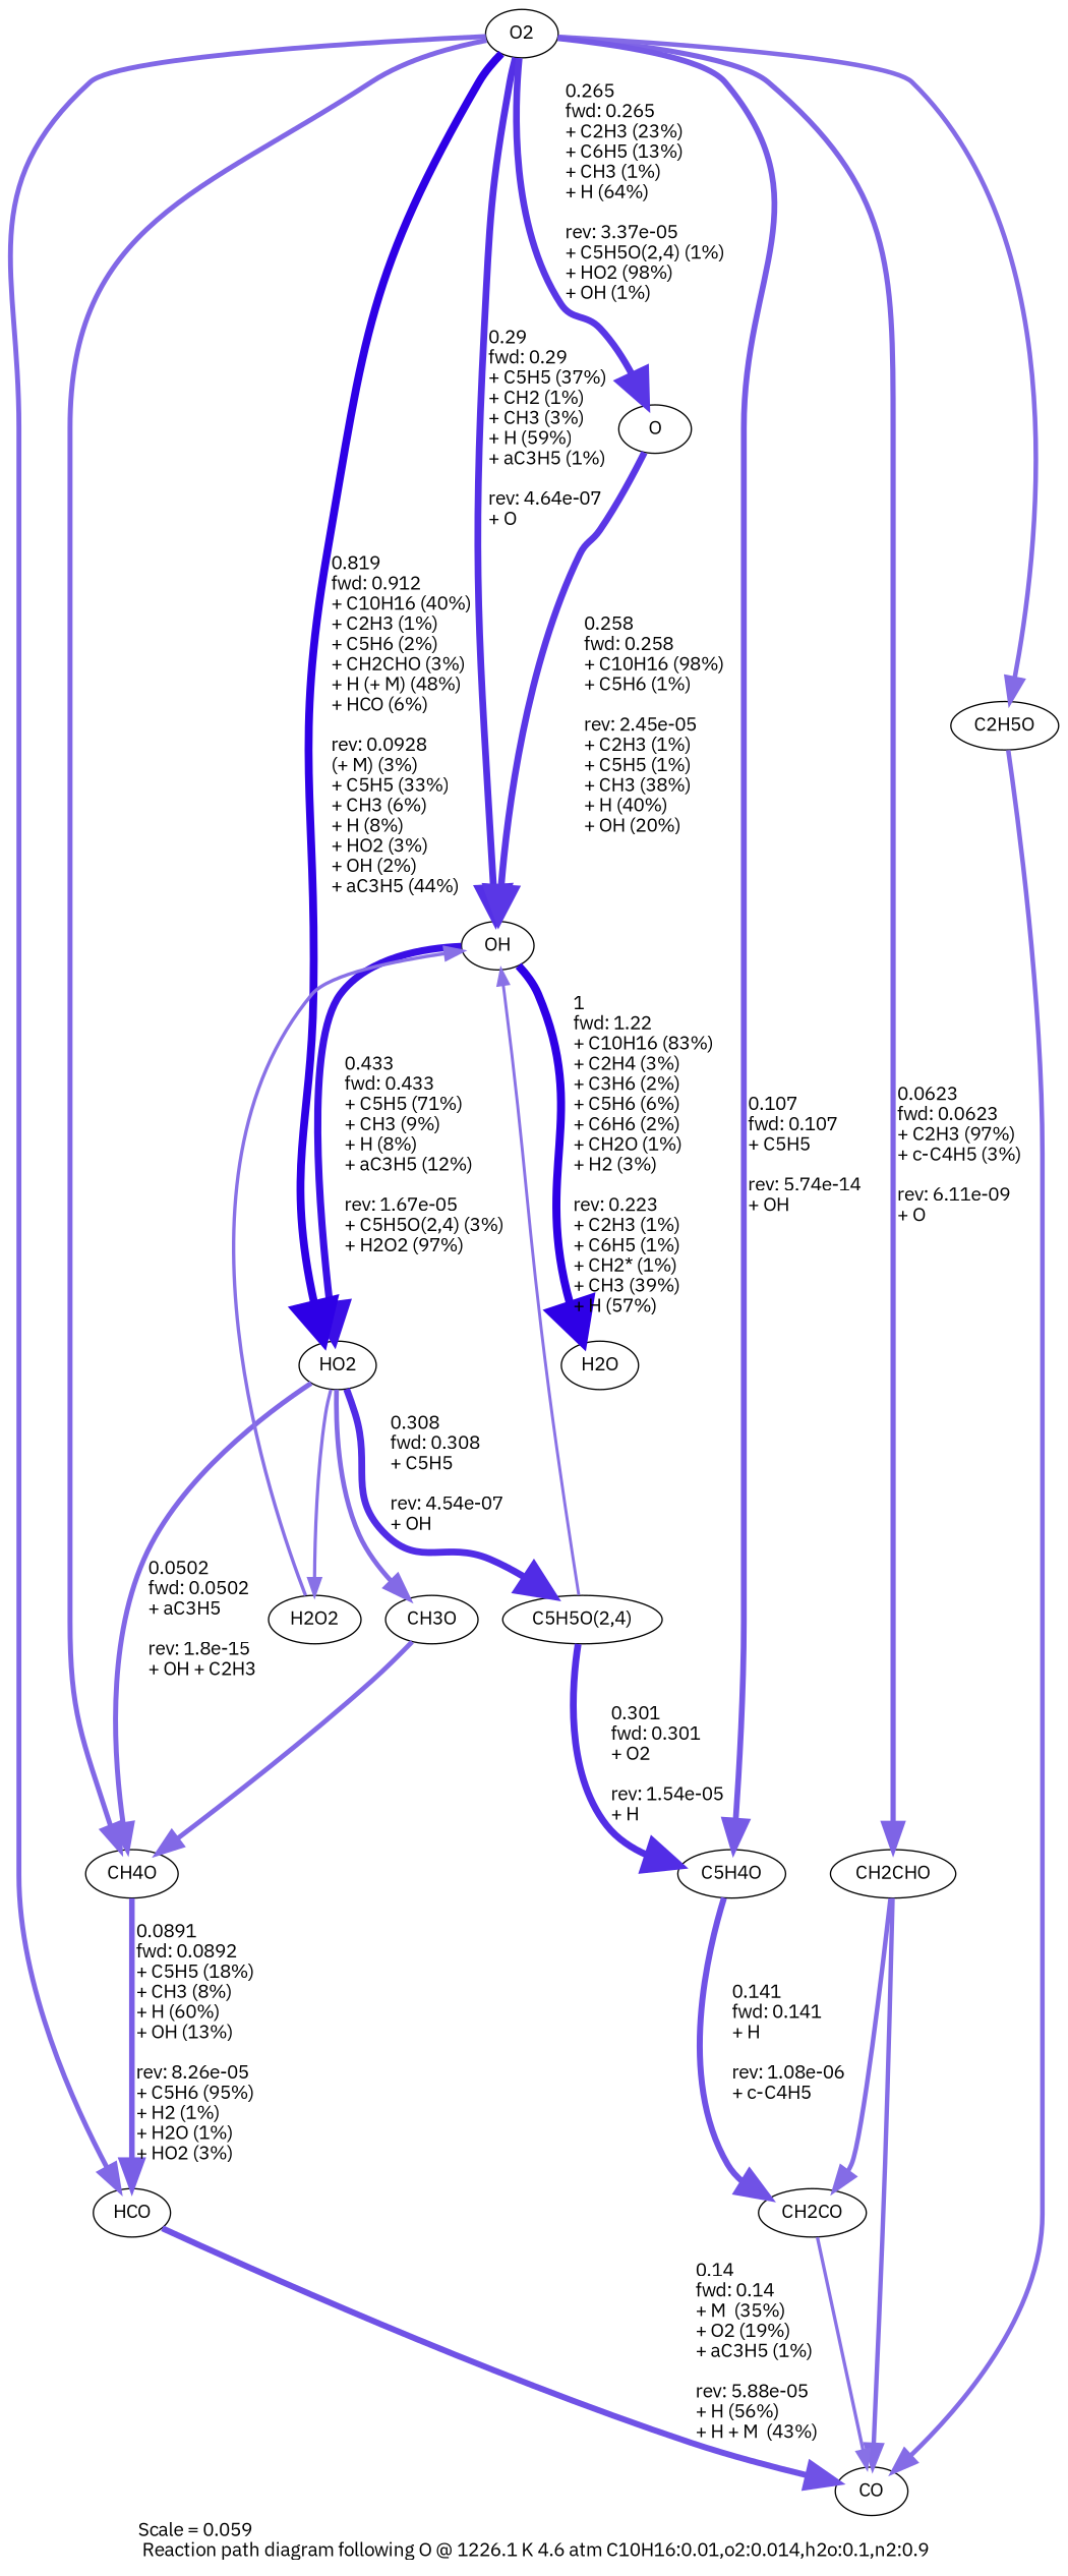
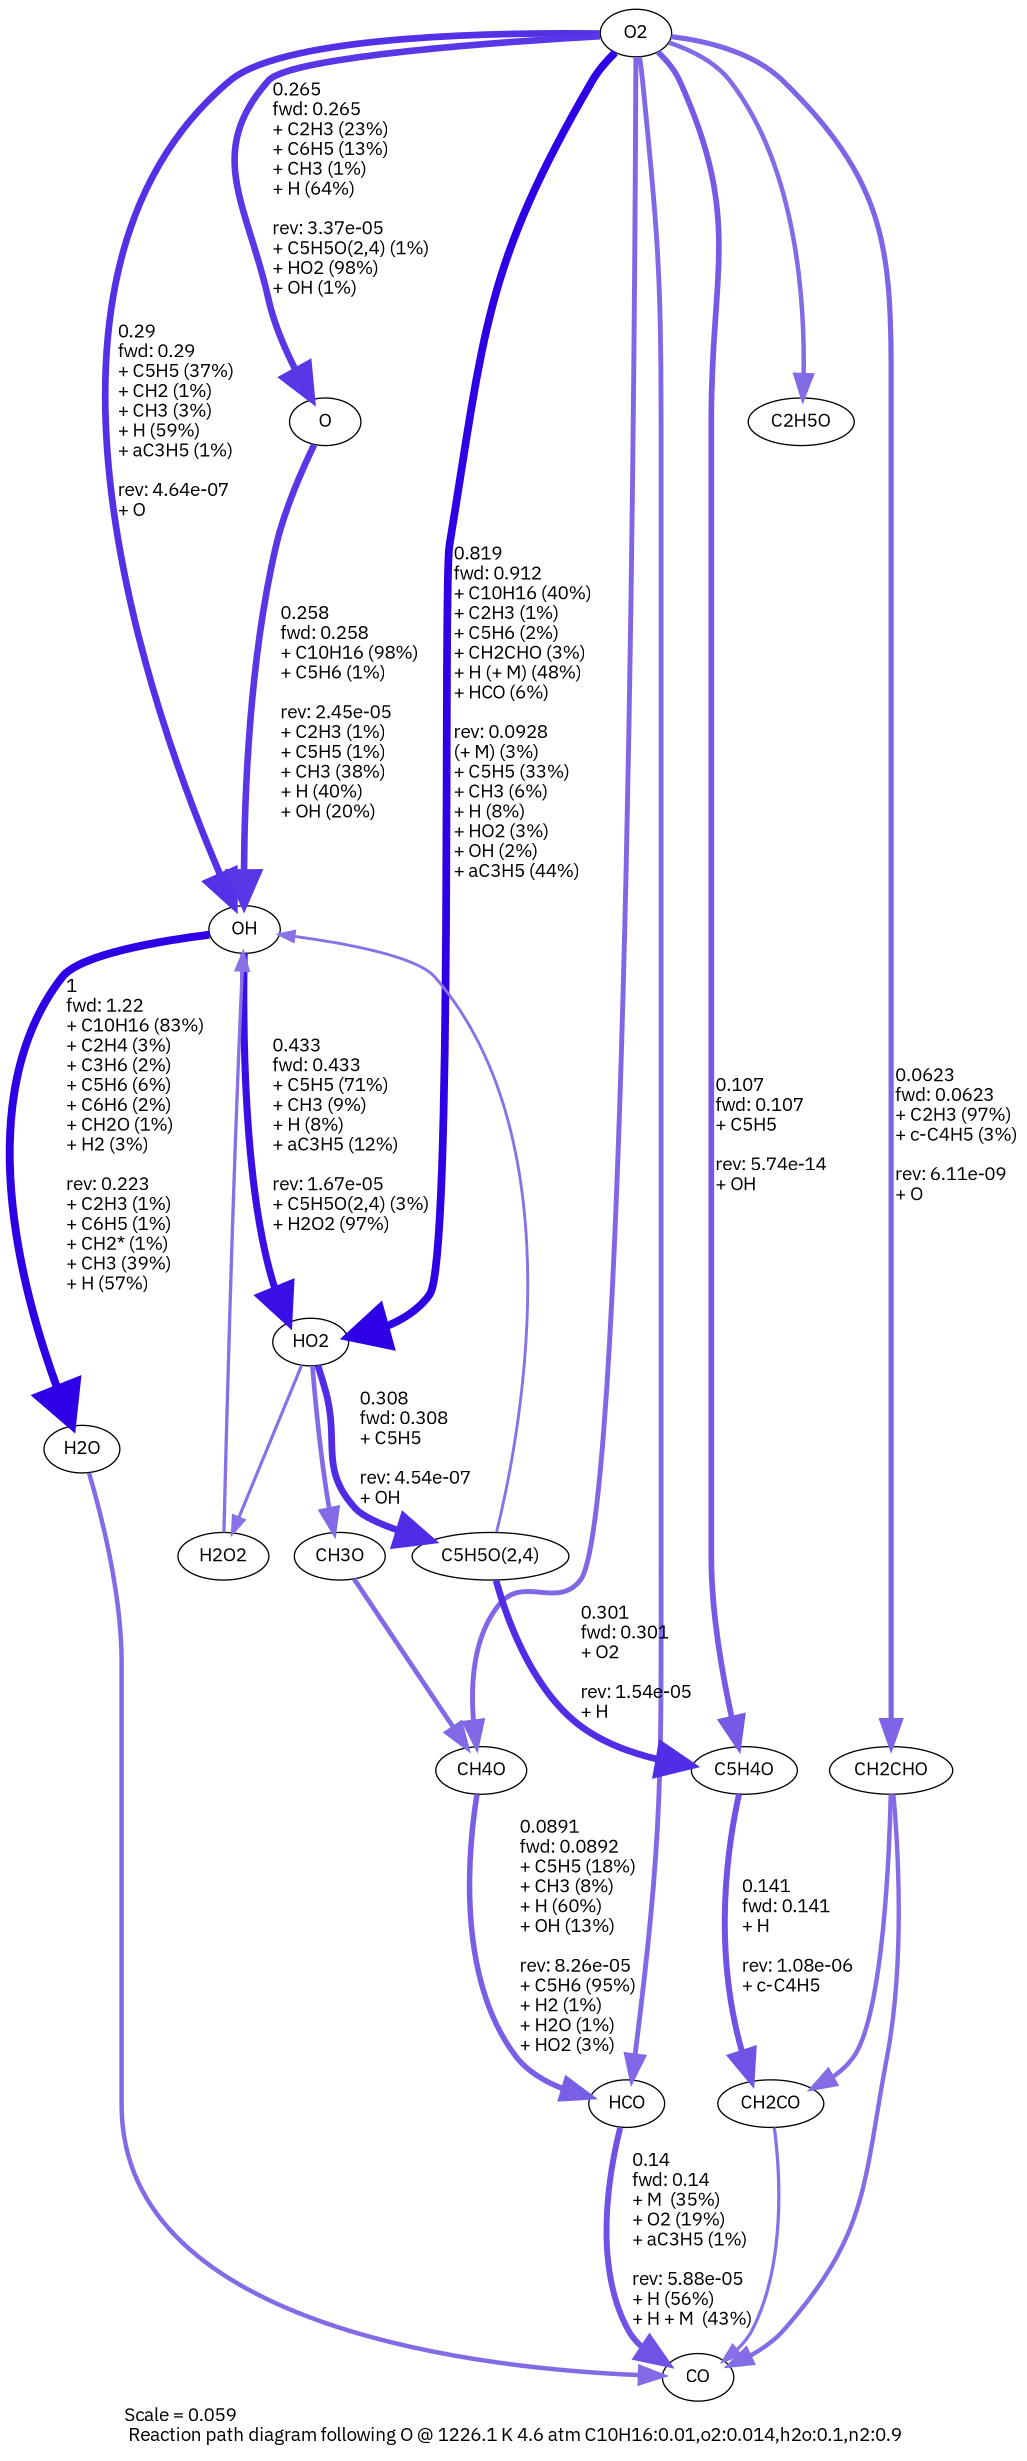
  digraph {
    fontname="IBM Plex Sans"
    label="Scale = 0.059\l Reaction path diagram following O @ 1226.1 K 4.6 atm C10H16:0.01,o2:0.014,h2o:0.1,n2:0.9"
    node [fontname="IBM Plex Sans"]
    edge [arrowsize=2.26 color="0.7, 0.509, 0.9" fontname="IBM Plex Sans" penwidth=4.52]
    n1 [label=OH]
    n2 [label=H2O]
    n3 [label=HO2]
    n4 [label=O2]
    n5 [label=O]
    n6 [label=HCO]
    n7 [label=CH4O]
    n8 [label=CH2CHO]
    n9 [label=C2H5O]
    n10 [label=C5H4O]
    n11 [label=H2O2]
    n12 [label="C5H5O(2,4)"]
    n13 [label=CH3O]
    n14 [label=CO]
    n15 [label=CH2CO]
    n1 -> n2 [arrowsize=3 color="0.7, 1.5, 0.9" label=" 1\l fwd: 1.22\l + C10H16 (83%)\l + C2H4 (3%)\l + C3H6 (2%)\l + C5H6 (6%)\l + C6H6 (2%)\l + CH2O (1%)\l + H2 (3%)\l \l rev: 0.223\l + C2H3 (1%)\l + C6H5 (1%)\l + CH2* (1%)\l + CH3 (39%)\l + H (57%)\l" penwidth=6]
    n1 -> n3 [arrowsize=2.68 color="0.7, 0.933, 0.9" label=" 0.433\l fwd: 0.433\l + C5H5 (71%)\l + CH3 (9%)\l + H (8%)\l + aC3H5 (12%)\l \l rev: 1.67e-05\l + C5H5O(2,4) (3%)\l + H2O2 (97%)\l" penwidth=5.37]
-   n3 -> n7 [arrowsize=1.87 color="0.7, 0.55, 0.9" label=" 0.0502\l fwd: 0.0502\l + aC3H5\l \l rev: 1.8e-15\l + OH + C2H3\l" penwidth=3.74]
    n3 -> n11 [arrowsize=1.21 penwidth=2.41]
    n3 -> n12 [arrowsize=2.56 color="0.7, 0.808, 0.9" label=" 0.308\l fwd: 0.308\l + C5H5\l \l rev: 4.54e-07\l + OH\l" penwidth=5.11]
    n3 -> n13 [arrowsize=1.77 color="0.7, 0.539, 0.9" penwidth=3.54]
    n4 -> n1 [arrowsize=2.53 color="0.7, 0.79, 0.9" label=" 0.29\l fwd: 0.29\l + C5H5 (37%)\l + CH2 (1%)\l + CH3 (3%)\l + H (59%)\l + aC3H5 (1%)\l \l rev: 4.64e-07\l + O\l" penwidth=5.07]
    n4 -> n3 [arrowsize=2.92 color="0.7, 1.32, 0.9" label=" 0.819\l fwd: 0.912\l + C10H16 (40%)\l + C2H3 (1%)\l + C5H6 (2%)\l + CH2CHO (3%)\l + H (+ M) (48%)\l + HCO (6%)\l \l rev: 0.0928\l (+ M) (3%)\l + C5H5 (33%)\l + CH3 (6%)\l + H (8%)\l + HO2 (3%)\l + OH (2%)\l + aC3H5 (44%)\l" penwidth=5.85]
    n4 -> n5 [arrowsize=2.5 color="0.7, 0.765, 0.9" label=" 0.265\l fwd: 0.265\l + C2H3 (23%)\l + C6H5 (13%)\l + CH3 (1%)\l + H (64%)\l \l rev: 3.37e-05\l + C5H5O(2,4) (1%)\l + HO2 (98%)\l + OH (1%)\l" penwidth=5]
    n4 -> n6 [arrowsize=1.83 color="0.7, 0.546, 0.9" penwidth=3.67]
    n4 -> n7 [arrowsize=1.86 color="0.7, 0.549, 0.9" penwidth=3.72]
    n4 -> n8 [arrowsize=1.95 color="0.7, 0.562, 0.9" label=" 0.0623\l fwd: 0.0623\l + C2H3 (97%)\l + c-C4H5 (3%)\l \l rev: 6.11e-09\l + O\l" penwidth=3.9]
    n4 -> n9 [arrowsize=1.72 color="0.7, 0.533, 0.9" penwidth=3.43]
    n4 -> n10 [arrowsize=2.16 color="0.7, 0.607, 0.9" label=" 0.107\l fwd: 0.107\l + C5H5\l \l rev: 5.74e-14\l + OH\l" penwidth=4.31]
    n5 -> n1 [arrowsize=2.49 color="0.7, 0.758, 0.9" label=" 0.258\l fwd: 0.258\l + C10H16 (98%)\l + C5H6 (1%)\l \l rev: 2.45e-05\l + C2H3 (1%)\l + C5H5 (1%)\l + CH3 (38%)\l + H (40%)\l + OH (20%)\l" penwidth=4.98]
    n6 -> n14 [color="0.7, 0.64, 0.9" label=" 0.14\l fwd: 0.14\l + M  (35%)\l + O2 (19%)\l + aC3H5 (1%)\l \l rev: 5.88e-05\l + H (56%)\l + H + M  (43%)\l"]
    n7 -> n6 [arrowsize=2.09 color="0.7, 0.589, 0.9" label=" 0.0891\l fwd: 0.0892\l + C5H5 (18%)\l + CH3 (8%)\l + H (60%)\l + OH (13%)\l \l rev: 8.26e-05\l + C5H6 (95%)\l + H2 (1%)\l + H2O (1%)\l + HO2 (3%)\l" penwidth=4.17]
    n8 -> n14 [arrowsize=1.66 color="0.7, 0.529, 0.9" penwidth=3.32]
    n8 -> n15 [arrowsize=1.69 color="0.7, 0.531, 0.9" penwidth=3.38]
-   n9 -> n14 [arrowsize=1.7 color="0.7, 0.532, 0.9" penwidth=3.4]
+   n2 -> n14 [arrowsize=1.7 color="0.7, 0.532, 0.9" penwidth=3.4]
    n10 -> n15 [color="0.7, 0.641, 0.9" label=" 0.141\l fwd: 0.141\l + H\l \l rev: 1.08e-06\l + c-C4H5\l"]
    n11 -> n1 [arrowsize=1.26 color="0.7, 0.51, 0.9" penwidth=2.53]
    n12 -> n1 [arrowsize=1.09 color="0.7, 0.506, 0.9" penwidth=2.18]
    n12 -> n10 [arrowsize=2.55 color="0.7, 0.801, 0.9" label=" 0.301\l fwd: 0.301\l + O2\l \l rev: 1.54e-05\l + H\l" penwidth=5.09]
    n13 -> n7 [arrowsize=1.79 color="0.7, 0.54, 0.9" penwidth=3.58]
    n15 -> n14 [arrowsize=1.24 penwidth=2.48]
  }
